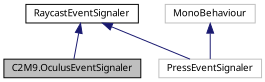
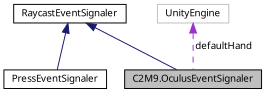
  digraph {
    fontname="Noto Sans"
    node [color=black fillcolor=white fontname="Noto Sans" fontsize=10 shape=record style=filled]
    edge [color=midnightblue dir=back fontname="Noto Sans" fontsize=10 labelfontname=Helvetica labelfontsize=10 style=solid]
    n1 [fillcolor=grey75 fontcolor=black height=0.2 label="C2M9.OculusEventSignaler" width=0.4]
    n2 [height=0.2 label=RaycastEventSignaler width=0.4]
-   n3 [color=grey75 height=0.2 label=PressEventSignaler width=0.4]
-   n4 [color=grey75 height=0.2 label=MonoBehaviour width=0.4]
+   n3 [height=0.2 label=PressEventSignaler width=0.4]
+   n5 [color=grey75 height=0.2 label=UnityEngine width=0.4]
    n2 -> n1
    n2 -> n3
-   n4 -> n3
+   n5 -> n1 [color=darkorchid3 label=" defaultHand" style=dashed]
  }
